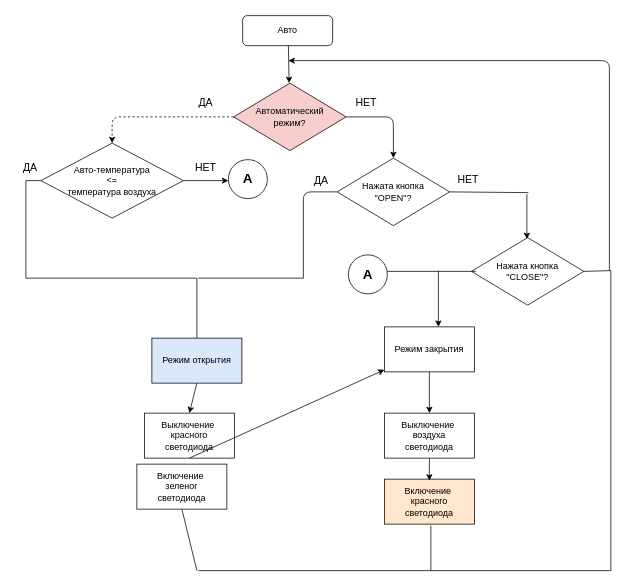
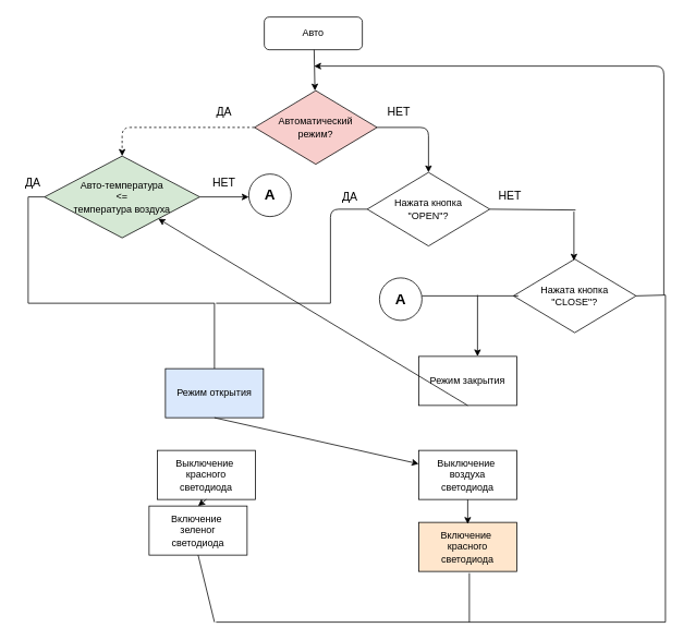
  <mxCell id="0" />
  <mxCell id="1" parent="0" />
  <mxCell id="2" value="Авто" style="rounded=1;whiteSpace=wrap;html=1;fontSize=12;glass=0;strokeWidth=1;shadow=0;" parent="1" vertex="1"><mxGeometry x="323" y="20" width="120" height="40" as="geometry" /></mxCell>
  <mxCell id="3" value="Автоматический &lt;br&gt;режим?" style="rhombus;whiteSpace=wrap;html=1;fillColor=#f8cecc;" vertex="1" parent="1"><mxGeometry x="311" y="110" width="150" height="90" as="geometry" /></mxCell>
  <mxCell id="4" style="edgeStyle=orthogonalEdgeStyle;rounded=0;orthogonalLoop=1;jettySize=auto;html=1;exitX=0;exitY=0.5;exitDx=0;exitDy=0;entryX=0.5;entryY=0;entryDx=0;entryDy=0;endArrow=none;" edge="1" parent="1" source="5" target="8"><mxGeometry relative="1" as="geometry" /></mxCell>
- <mxCell id="5" value="Авто-температура &lt;br&gt;&amp;lt;= &lt;br&gt;температура воздуха" style="rhombus;whiteSpace=wrap;html=1;" vertex="1" parent="1"><mxGeometry x="54" y="190" width="190" height="100" as="geometry" /></mxCell>
+ <mxCell id="5" value="Авто-температура &lt;br&gt;&amp;lt;= &lt;br&gt;температура воздуха" style="rhombus;whiteSpace=wrap;html=1;fillColor=#d5e8d4;" vertex="1" parent="1"><mxGeometry x="54" y="190" width="190" height="100" as="geometry" /></mxCell>
  <mxCell id="6" value="Нажата кнопка &lt;br&gt;&quot;OPEN&quot;?" style="rhombus;whiteSpace=wrap;html=1;" vertex="1" parent="1"><mxGeometry x="449" y="210" width="150" height="90" as="geometry" /></mxCell>
  <mxCell id="7" value="Нажата кнопка &lt;br&gt;&quot;CLOSE&quot;?" style="rhombus;whiteSpace=wrap;html=1;" vertex="1" parent="1"><mxGeometry x="628" y="316" width="150" height="90" as="geometry" /></mxCell>
  <mxCell id="8" value="Режим открытия" style="rounded=0;whiteSpace=wrap;html=1;fillColor=#dae8fc;" vertex="1" parent="1"><mxGeometry x="202" y="450" width="120" height="60" as="geometry" /></mxCell>
  <mxCell id="9" value="Режим закрытия" style="rounded=0;whiteSpace=wrap;html=1;" vertex="1" parent="1"><mxGeometry x="512" y="435" width="120" height="60" as="geometry" /></mxCell>
  <mxCell id="10" value="Выключение&amp;nbsp;&lt;br&gt;красного&lt;br&gt;светодиода" style="rounded=0;whiteSpace=wrap;html=1;" vertex="1" parent="1"><mxGeometry x="192" y="550" width="120" height="60" as="geometry" /></mxCell>
  <mxCell id="11" value="Выключение&amp;nbsp;&lt;br&gt;воздуха&lt;br&gt;светодиода" style="rounded=0;whiteSpace=wrap;html=1;" vertex="1" parent="1"><mxGeometry x="512" y="550" width="120" height="60" as="geometry" /></mxCell>
  <mxCell id="12" value="Включение&amp;nbsp;&lt;br&gt;зеленог&lt;br&gt;светодиода" style="rounded=0;whiteSpace=wrap;html=1;" vertex="1" parent="1"><mxGeometry x="182" y="618" width="120" height="60" as="geometry" /></mxCell>
  <mxCell id="13" value="Включение&amp;nbsp;&lt;br&gt;красного&lt;br&gt;светодиода" style="rounded=0;whiteSpace=wrap;html=1;fillColor=#ffe6cc;" vertex="1" parent="1"><mxGeometry x="512" y="638" width="120" height="60" as="geometry" /></mxCell>
  <mxCell id="14" value="" style="endArrow=none;html=1;entryX=0;entryY=0.5;entryDx=0;entryDy=0;" edge="1" parent="1"><mxGeometry width="50" height="50" relative="1" as="geometry"><mxPoint x="404" y="370" as="sourcePoint" /><mxPoint x="449" y="255" as="targetPoint" /><Array as="points"><mxPoint x="404" y="255" /></Array></mxGeometry></mxCell>
  <mxCell id="15" value="" style="endArrow=none;html=1;" edge="1" parent="1"><mxGeometry width="50" height="50" relative="1" as="geometry"><mxPoint x="404" y="370" as="sourcePoint" /><mxPoint x="264" y="370" as="targetPoint" /></mxGeometry></mxCell>
  <mxCell id="16" value="" style="endArrow=classic;html=1;exitX=1;exitY=0.5;exitDx=0;exitDy=0;" edge="1" parent="1" source="5"><mxGeometry width="50" height="50" relative="1" as="geometry"><mxPoint x="554" y="370" as="sourcePoint" /><mxPoint x="304" y="240" as="targetPoint" /></mxGeometry></mxCell>
  <mxCell id="17" value="" style="endArrow=none;html=1;exitX=1;exitY=0.5;exitDx=0;exitDy=0;" edge="1" parent="1" source="6"><mxGeometry width="50" height="50" relative="1" as="geometry"><mxPoint x="604" y="256" as="sourcePoint" /><mxPoint x="704" y="256" as="targetPoint" /></mxGeometry></mxCell>
  <mxCell id="18" value="" style="endArrow=classic;html=1;" edge="1" parent="1"><mxGeometry width="50" height="50" relative="1" as="geometry"><mxPoint x="702" y="258" as="sourcePoint" /><mxPoint x="702" y="318" as="targetPoint" /></mxGeometry></mxCell>
  <mxCell id="19" value="" style="endArrow=none;html=1;entryX=0.04;entryY=0.5;entryDx=0;entryDy=0;entryPerimeter=0;" edge="1" parent="1" target="7"><mxGeometry width="50" height="50" relative="1" as="geometry"><mxPoint x="584" y="361" as="sourcePoint" /><mxPoint x="624" y="361" as="targetPoint" /></mxGeometry></mxCell>
  <mxCell id="20" value="" style="endArrow=classic;html=1;entryX=0.6;entryY=0;entryDx=0;entryDy=0;entryPerimeter=0;" edge="1" parent="1" target="9"><mxGeometry width="50" height="50" relative="1" as="geometry"><mxPoint x="584" y="360" as="sourcePoint" /><mxPoint x="604" y="320" as="targetPoint" /></mxGeometry></mxCell>
  <mxCell id="21" value="" style="endArrow=classic;html=1;" edge="1" parent="1"><mxGeometry width="50" height="50" relative="1" as="geometry"><mxPoint x="812" y="360" as="sourcePoint" /><mxPoint x="384" y="80" as="targetPoint" /><Array as="points"><mxPoint x="812" y="80" /></Array></mxGeometry></mxCell>
  <mxCell id="22" value="" style="endArrow=none;html=1;exitX=1;exitY=0.5;exitDx=0;exitDy=0;" edge="1" parent="1" source="7"><mxGeometry width="50" height="50" relative="1" as="geometry"><mxPoint x="783" y="360" as="sourcePoint" /><mxPoint x="814" y="360" as="targetPoint" /></mxGeometry></mxCell>
  <mxCell id="23" value="&lt;b&gt;&lt;font style=&quot;font-size: 18px&quot;&gt;А&lt;/font&gt;&lt;/b&gt;" style="ellipse;whiteSpace=wrap;html=1;aspect=fixed;" vertex="1" parent="1"><mxGeometry x="304" y="212" width="52" height="52" as="geometry" /></mxCell>
  <mxCell id="24" value="&lt;b&gt;&lt;font style=&quot;font-size: 18px&quot;&gt;А&lt;/font&gt;&lt;/b&gt;" style="ellipse;whiteSpace=wrap;html=1;aspect=fixed;" vertex="1" parent="1"><mxGeometry x="464" y="339" width="52" height="52" as="geometry" /></mxCell>
  <mxCell id="25" value="" style="endArrow=none;html=1;exitX=1;exitY=0.5;exitDx=0;exitDy=0;" edge="1" parent="1"><mxGeometry width="50" height="50" relative="1" as="geometry"><mxPoint x="516" y="361" as="sourcePoint" /><mxPoint x="584" y="361" as="targetPoint" /></mxGeometry></mxCell>
  <mxCell id="26" value="" style="endArrow=classic;html=1;" edge="1" parent="1"><mxGeometry width="50" height="50" relative="1" as="geometry"><mxPoint x="384" y="60" as="sourcePoint" /><mxPoint x="385" y="110" as="targetPoint" /></mxGeometry></mxCell>
  <mxCell id="27" value="" style="endArrow=classic;html=1;entryX=0.5;entryY=0;entryDx=0;entryDy=0;exitX=1;exitY=0.5;exitDx=0;exitDy=0;" edge="1" parent="1" source="3" target="6"><mxGeometry width="50" height="50" relative="1" as="geometry"><mxPoint x="464" y="160" as="sourcePoint" /><mxPoint x="604" y="320" as="targetPoint" /><Array as="points"><mxPoint x="524" y="155" /></Array></mxGeometry></mxCell>
  <mxCell id="28" value="" style="endArrow=classic;html=1;entryX=0.5;entryY=0;entryDx=0;entryDy=0;exitX=0;exitY=0.5;exitDx=0;exitDy=0;dashed=1;" edge="1" parent="1" source="3" target="5"><mxGeometry width="50" height="50" relative="1" as="geometry"><mxPoint x="304" y="160" as="sourcePoint" /><mxPoint x="604" y="320" as="targetPoint" /><Array as="points"><mxPoint x="149" y="155" /></Array></mxGeometry></mxCell>
- <mxCell id="29" value="" style="endArrow=classic;html=1;exitX=0.5;exitY=1;exitDx=0;exitDy=0;entryX=0.5;entryY=0;entryDx=0;entryDy=0;" edge="1" parent="1" source="8" target="10"><mxGeometry width="50" height="50" relative="1" as="geometry"><mxPoint x="554" y="370" as="sourcePoint" /><mxPoint x="604" y="320" as="targetPoint" /></mxGeometry></mxCell>
- <mxCell id="30" value="" style="endArrow=classic;html=1;entryX=0.5;entryY=0;entryDx=0;entryDy=0;exitX=0.5;exitY=1;exitDx=0;exitDy=0;" edge="1" parent="1" source="9" target="11"><mxGeometry width="50" height="50" relative="1" as="geometry"><mxPoint x="364" y="530" as="sourcePoint" /><mxPoint x="272" y="560" as="targetPoint" /></mxGeometry></mxCell>
- <mxCell id="31" value="" style="endArrow=classic;html=1;exitX=0.5;exitY=1;exitDx=0;exitDy=0;" edge="1" parent="1" source="10" target="9"><mxGeometry width="50" height="50" relative="1" as="geometry"><mxPoint x="554" y="370" as="sourcePoint" /><mxPoint x="604" y="320" as="targetPoint" /></mxGeometry></mxCell>
+ <mxCell id="29" value="" style="endArrow=classic;html=1;exitX=0.5;exitY=1;exitDx=0;exitDy=0;" edge="1" parent="1" source="8" target="11"><mxGeometry width="50" height="50" relative="1" as="geometry"><mxPoint x="554" y="370" as="sourcePoint" /><mxPoint x="604" y="320" as="targetPoint" /></mxGeometry></mxCell>
+ <mxCell id="30" value="" style="endArrow=classic;html=1;exitX=0.5;exitY=1;exitDx=0;exitDy=0;" edge="1" parent="1" source="9" target="5"><mxGeometry width="50" height="50" relative="1" as="geometry"><mxPoint x="364" y="530" as="sourcePoint" /><mxPoint x="272" y="560" as="targetPoint" /></mxGeometry></mxCell>
+ <mxCell id="31" value="" style="endArrow=classic;html=1;exitX=0.5;exitY=1;exitDx=0;exitDy=0;entryX=0.5;entryY=0;entryDx=0;entryDy=0;" edge="1" parent="1" source="10" target="12"><mxGeometry width="50" height="50" relative="1" as="geometry"><mxPoint x="554" y="370" as="sourcePoint" /><mxPoint x="604" y="320" as="targetPoint" /></mxGeometry></mxCell>
  <mxCell id="32" value="" style="endArrow=classic;html=1;exitX=0.5;exitY=1;exitDx=0;exitDy=0;" edge="1" parent="1" source="11"><mxGeometry width="50" height="50" relative="1" as="geometry"><mxPoint x="554" y="370" as="sourcePoint" /><mxPoint x="572" y="640" as="targetPoint" /></mxGeometry></mxCell>
  <mxCell id="33" value="" style="endArrow=none;html=1;exitX=0.5;exitY=1;exitDx=0;exitDy=0;" edge="1" parent="1" source="12"><mxGeometry width="50" height="50" relative="1" as="geometry"><mxPoint x="554" y="450" as="sourcePoint" /><mxPoint x="262" y="760" as="targetPoint" /></mxGeometry></mxCell>
  <mxCell id="34" value="" style="endArrow=none;html=1;" edge="1" parent="1"><mxGeometry width="50" height="50" relative="1" as="geometry"><mxPoint x="814" y="760" as="sourcePoint" /><mxPoint x="814" y="360" as="targetPoint" /></mxGeometry></mxCell>
  <mxCell id="35" value="" style="endArrow=none;html=1;" edge="1" parent="1"><mxGeometry width="50" height="50" relative="1" as="geometry"><mxPoint x="264" y="760" as="sourcePoint" /><mxPoint x="814" y="760" as="targetPoint" /></mxGeometry></mxCell>
  <mxCell id="36" value="" style="endArrow=none;html=1;" edge="1" parent="1"><mxGeometry width="50" height="50" relative="1" as="geometry"><mxPoint x="574" y="700" as="sourcePoint" /><mxPoint x="574" y="760" as="targetPoint" /></mxGeometry></mxCell>
  <mxCell id="37" value="&lt;font style=&quot;font-size: 14px&quot;&gt;ДА&lt;/font&gt;" style="text;html=1;strokeColor=none;fillColor=none;align=center;verticalAlign=middle;whiteSpace=wrap;rounded=0;" vertex="1" parent="1"><mxGeometry x="254" y="126" width="40" height="20" as="geometry" /></mxCell>
  <mxCell id="38" value="&lt;font style=&quot;font-size: 14px&quot;&gt;ДА&lt;/font&gt;" style="text;html=1;strokeColor=none;fillColor=none;align=center;verticalAlign=middle;whiteSpace=wrap;rounded=0;" vertex="1" parent="1"><mxGeometry x="20" y="213" width="40" height="20" as="geometry" /></mxCell>
  <mxCell id="39" value="&lt;font style=&quot;font-size: 14px&quot;&gt;ДА&lt;/font&gt;" style="text;html=1;strokeColor=none;fillColor=none;align=center;verticalAlign=middle;whiteSpace=wrap;rounded=0;" vertex="1" parent="1"><mxGeometry x="408" y="230" width="40" height="20" as="geometry" /></mxCell>
  <mxCell id="40" value="&lt;font style=&quot;font-size: 14px&quot;&gt;НЕТ&lt;/font&gt;" style="text;html=1;strokeColor=none;fillColor=none;align=center;verticalAlign=middle;whiteSpace=wrap;rounded=0;" vertex="1" parent="1"><mxGeometry x="468" y="126" width="40" height="20" as="geometry" /></mxCell>
  <mxCell id="41" value="&lt;font style=&quot;font-size: 14px&quot;&gt;НЕТ&lt;/font&gt;" style="text;html=1;strokeColor=none;fillColor=none;align=center;verticalAlign=middle;whiteSpace=wrap;rounded=0;" vertex="1" parent="1"><mxGeometry x="254" y="213" width="40" height="20" as="geometry" /></mxCell>
  <mxCell id="42" value="&lt;font style=&quot;font-size: 14px&quot;&gt;НЕТ&lt;/font&gt;" style="text;html=1;strokeColor=none;fillColor=none;align=center;verticalAlign=middle;whiteSpace=wrap;rounded=0;" vertex="1" parent="1"><mxGeometry x="604" y="228" width="40" height="20" as="geometry" /></mxCell>
